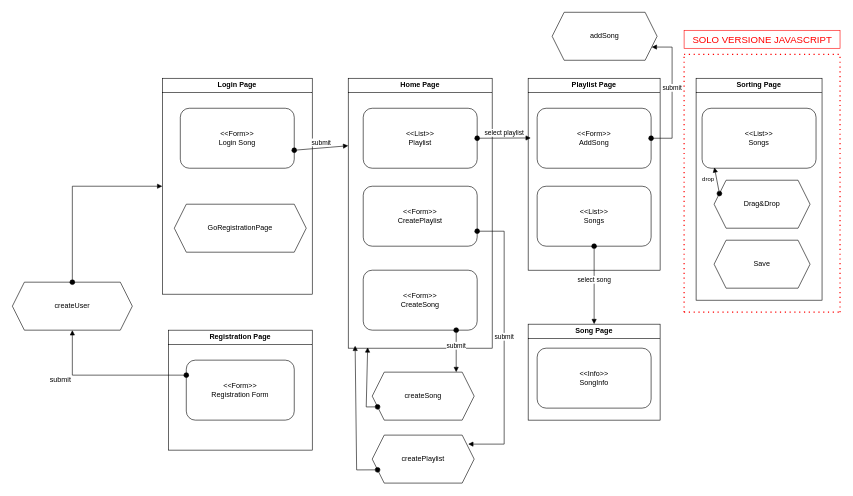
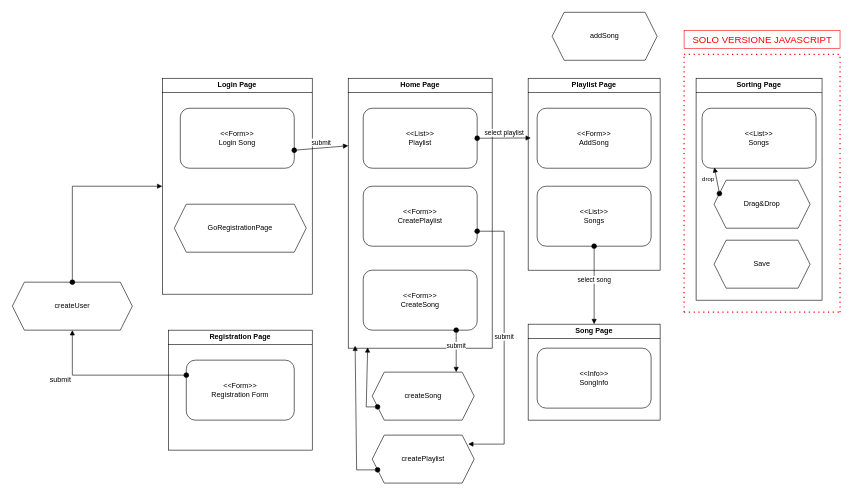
  <mxCell id="0" />
  <mxCell id="1" parent="0" />
  <mxCell id="2" value="&lt;p style=&quot;margin:0px;margin-top:4px;text-align:center;&quot;&gt;&lt;b&gt;Login Page&lt;/b&gt;&lt;/p&gt;&lt;hr size=&quot;1&quot; style=&quot;border-style:solid;&quot;&gt;&lt;div style=&quot;height:2px;&quot;&gt;&lt;/div&gt;" style="verticalAlign=top;align=left;overflow=fill;html=1;whiteSpace=wrap;" parent="1" vertex="1"><mxGeometry x="270" y="130" width="250" height="360" as="geometry" /></mxCell>
  <mxCell id="3" value="&lt;p style=&quot;margin:0px;margin-top:4px;text-align:center;&quot;&gt;&lt;b&gt;Home Page&lt;/b&gt;&lt;/p&gt;&lt;hr size=&quot;1&quot; style=&quot;border-style:solid;&quot;&gt;&lt;div style=&quot;height:2px;&quot;&gt;&lt;/div&gt;" style="verticalAlign=top;align=left;overflow=fill;html=1;whiteSpace=wrap;" parent="1" vertex="1"><mxGeometry x="580" y="130" width="240" height="450" as="geometry" /></mxCell>
  <mxCell id="4" value="&lt;p style=&quot;margin:0px;margin-top:4px;text-align:center;&quot;&gt;&lt;b&gt;Registration Page&lt;/b&gt;&lt;/p&gt;&lt;hr size=&quot;1&quot; style=&quot;border-style:solid;&quot;&gt;&lt;div style=&quot;height:2px;&quot;&gt;&lt;/div&gt;" style="verticalAlign=top;align=left;overflow=fill;html=1;whiteSpace=wrap;" parent="1" vertex="1"><mxGeometry x="280" y="550" width="240" height="200" as="geometry" /></mxCell>
  <mxCell id="5" value="&lt;p style=&quot;margin:0px;margin-top:4px;text-align:center;&quot;&gt;&lt;b&gt;Playlist Page&lt;/b&gt;&lt;/p&gt;&lt;hr size=&quot;1&quot; style=&quot;border-style:solid;&quot;&gt;&lt;div style=&quot;height:2px;&quot;&gt;&lt;/div&gt;" style="verticalAlign=top;align=left;overflow=fill;html=1;whiteSpace=wrap;" parent="1" vertex="1"><mxGeometry x="880" y="130" width="220" height="320" as="geometry" /></mxCell>
  <mxCell id="6" value="&lt;p style=&quot;margin:0px;margin-top:4px;text-align:center;&quot;&gt;&lt;b&gt;Song Page&lt;/b&gt;&lt;/p&gt;&lt;hr size=&quot;1&quot; style=&quot;border-style:solid;&quot;&gt;&lt;div style=&quot;height:2px;&quot;&gt;&lt;/div&gt;" style="verticalAlign=top;align=left;overflow=fill;html=1;whiteSpace=wrap;" parent="1" vertex="1"><mxGeometry x="880" y="540" width="220" height="160" as="geometry" /></mxCell>
  <mxCell id="7" value="&lt;div&gt;&amp;lt;&amp;lt;Form&amp;gt;&amp;gt;&lt;/div&gt;&lt;div&gt;Login Song&lt;/div&gt;" style="rounded=1;whiteSpace=wrap;html=1;" parent="1" vertex="1"><mxGeometry x="300" width="190" height="100" as="geometry" y="180" /></mxCell>
  <mxCell id="8" value="GoRegistrationPage" style="shape=hexagon;perimeter=hexagonPerimeter2;whiteSpace=wrap;html=1;fixedSize=1;" parent="1" vertex="1"><mxGeometry x="290" y="340" width="220" height="80" as="geometry" /></mxCell>
  <mxCell id="9" value="createUser" style="shape=hexagon;perimeter=hexagonPerimeter2;whiteSpace=wrap;html=1;fixedSize=1;" parent="1" vertex="1"><mxGeometry x="20" y="470" width="200" height="80" as="geometry" /></mxCell>
  <mxCell id="10" value="&lt;div&gt;&amp;lt;&amp;lt;Form&amp;gt;&amp;gt;&lt;/div&gt;&lt;div&gt;Registration Form&lt;/div&gt;" style="rounded=1;whiteSpace=wrap;html=1;" parent="1" vertex="1"><mxGeometry x="310" y="600" width="180" height="100" as="geometry" /></mxCell>
  <mxCell id="11" value="&lt;div&gt;&amp;lt;&amp;lt;List&amp;gt;&amp;gt;&lt;/div&gt;&lt;div&gt;Playlist&lt;/div&gt;" style="rounded=1;whiteSpace=wrap;html=1;" parent="1" vertex="1"><mxGeometry x="605" width="190" height="100" as="geometry" y="180" /></mxCell>
  <mxCell id="12" value="&lt;div&gt;&amp;lt;&amp;lt;Form&amp;gt;&amp;gt;&lt;/div&gt;&lt;div&gt;CreatePlaylist&lt;/div&gt;" style="rounded=1;whiteSpace=wrap;html=1;" parent="1" vertex="1"><mxGeometry x="605" y="310" width="190" height="100" as="geometry" /></mxCell>
  <mxCell id="13" value="&lt;div&gt;&amp;lt;&amp;lt;Form&amp;gt;&amp;gt;&lt;/div&gt;&lt;div&gt;CreateSong&lt;/div&gt;" style="rounded=1;whiteSpace=wrap;html=1;" parent="1" vertex="1"><mxGeometry x="605" y="450" width="190" height="100" as="geometry" /></mxCell>
  <mxCell id="14" value="&lt;div&gt;&amp;lt;&amp;lt;Form&amp;gt;&amp;gt;&lt;/div&gt;&lt;div&gt;AddSong&lt;/div&gt;" style="rounded=1;whiteSpace=wrap;html=1;" parent="1" vertex="1"><mxGeometry x="895" width="190" height="100" as="geometry" y="180" /></mxCell>
  <mxCell id="15" value="&lt;div&gt;&lt;div&gt;&amp;lt;&amp;lt;List&amp;gt;&amp;gt;&lt;/div&gt;&lt;div&gt;Songs&lt;/div&gt;&lt;/div&gt;" style="rounded=1;whiteSpace=wrap;html=1;" parent="1" vertex="1"><mxGeometry x="895" y="310" width="190" height="100" as="geometry" /></mxCell>
  <mxCell id="16" value="&lt;div&gt;&amp;lt;&amp;lt;Info&amp;gt;&amp;gt;&lt;/div&gt;&lt;div&gt;SongInfo&lt;/div&gt;" style="rounded=1;whiteSpace=wrap;html=1;" parent="1" vertex="1"><mxGeometry x="895" y="580" width="190" height="100" as="geometry" /></mxCell>
  <mxCell id="17" value="" style="html=1;verticalAlign=bottom;startArrow=oval;startFill=1;endArrow=block;startSize=8;curved=0;rounded=0;entryX=0.5;entryY=1;entryDx=0;entryDy=0;exitX=0;exitY=0.25;exitDx=0;exitDy=0;" parent="1" source="10" target="9" edge="1"><mxGeometry width="60" relative="1" as="geometry"><mxPoint x="150" y="660" as="sourcePoint" /><mxPoint x="530" y="540" as="targetPoint" /><Array as="points"><mxPoint x="120" y="625" /></Array></mxGeometry></mxCell>
  <mxCell id="18" value="" style="html=1;verticalAlign=bottom;startArrow=oval;startFill=1;endArrow=block;startSize=8;curved=0;rounded=0;exitX=0.5;exitY=0;exitDx=0;exitDy=0;entryX=0;entryY=0.5;entryDx=0;entryDy=0;" parent="1" source="9" target="2" edge="1"><mxGeometry width="60" relative="1" as="geometry"><mxPoint x="120" y="320" as="sourcePoint" /><mxPoint x="180" y="320" as="targetPoint" /><Array as="points"><mxPoint x="120" y="310" /></Array></mxGeometry></mxCell>
  <mxCell id="19" value="submit" style="html=1;verticalAlign=bottom;startArrow=oval;startFill=1;endArrow=block;startSize=8;curved=0;rounded=0;entryX=0;entryY=0.25;entryDx=0;entryDy=0;" parent="1" target="3" edge="1"><mxGeometry width="60" relative="1" as="geometry"><mxPoint x="490" y="250" as="sourcePoint" /><mxPoint x="550" y="250" as="targetPoint" /></mxGeometry></mxCell>
  <mxCell id="20" value="select playlist" style="html=1;verticalAlign=bottom;startArrow=oval;startFill=1;endArrow=block;startSize=8;curved=0;rounded=0;exitX=1;exitY=0.5;exitDx=0;exitDy=0;entryX=0.02;entryY=0.311;entryDx=0;entryDy=0;entryPerimeter=0;" parent="1" source="11" target="5" edge="1"><mxGeometry width="60" relative="1" as="geometry"><mxPoint x="830" y="230" as="sourcePoint" /><mxPoint x="890" y="230" as="targetPoint" /></mxGeometry></mxCell>
  <mxCell id="21" value="submit" style="html=1;verticalAlign=bottom;startArrow=oval;startFill=1;endArrow=block;startSize=8;curved=0;rounded=0;exitX=1;exitY=0.75;exitDx=0;exitDy=0;" parent="1" source="12" edge="1"><mxGeometry width="60" relative="1" as="geometry"><mxPoint x="1220" y="390" as="sourcePoint" /><mxPoint x="780" y="740" as="targetPoint" /><Array as="points"><mxPoint x="840" y="385" /><mxPoint x="840" y="740" /></Array></mxGeometry></mxCell>
  <mxCell id="22" value="submit" style="html=1;verticalAlign=bottom;startArrow=oval;startFill=1;endArrow=block;startSize=8;curved=0;rounded=0;" parent="1" edge="1"><mxGeometry width="60" relative="1" as="geometry"><mxPoint x="760" y="550" as="sourcePoint" /><mxPoint x="760" y="620" as="targetPoint" /></mxGeometry></mxCell>
  <mxCell id="23" value="createSong" style="shape=hexagon;perimeter=hexagonPerimeter2;whiteSpace=wrap;html=1;fixedSize=1;" parent="1" vertex="1"><mxGeometry x="620" y="620" width="170" height="80" as="geometry" /></mxCell>
  <mxCell id="24" value="createPlaylist" style="shape=hexagon;perimeter=hexagonPerimeter2;whiteSpace=wrap;html=1;fixedSize=1;" parent="1" vertex="1"><mxGeometry x="620" y="725" width="170" height="80" as="geometry" /></mxCell>
  <mxCell id="25" value="addSong" style="shape=hexagon;perimeter=hexagonPerimeter2;whiteSpace=wrap;html=1;fixedSize=1;" parent="1" vertex="1"><mxGeometry x="920" y="20" width="175" height="80" as="geometry" /></mxCell>
  <mxCell id="26" value="" style="html=1;verticalAlign=bottom;startArrow=oval;startFill=1;endArrow=block;startSize=8;curved=0;rounded=0;exitX=0;exitY=0.75;exitDx=0;exitDy=0;entryX=0.135;entryY=0.997;entryDx=0;entryDy=0;entryPerimeter=0;" parent="1" source="23" target="3" edge="1"><mxGeometry width="60" relative="1" as="geometry"><mxPoint x="590" y="610" as="sourcePoint" /><mxPoint x="650" y="610" as="targetPoint" /><Array as="points"><mxPoint x="610" y="678" /></Array></mxGeometry></mxCell>
  <mxCell id="27" value="" style="html=1;verticalAlign=bottom;startArrow=oval;startFill=1;endArrow=block;startSize=8;curved=0;rounded=0;exitX=0;exitY=0.75;exitDx=0;exitDy=0;entryX=0.048;entryY=0.991;entryDx=0;entryDy=0;entryPerimeter=0;" parent="1" source="24" target="3" edge="1"><mxGeometry width="60" relative="1" as="geometry"><mxPoint x="640" y="790" as="sourcePoint" /><mxPoint x="700" y="790" as="targetPoint" /><Array as="points"><mxPoint x="594" y="783" /></Array></mxGeometry></mxCell>
  <mxCell id="28" value="select song" style="html=1;verticalAlign=bottom;startArrow=oval;startFill=1;endArrow=block;startSize=8;curved=0;rounded=0;exitX=0.5;exitY=1;exitDx=0;exitDy=0;entryX=0.5;entryY=0;entryDx=0;entryDy=0;" parent="1" source="15" target="6" edge="1"><mxGeometry width="60" relative="1" as="geometry"><mxPoint x="1080" y="250" as="sourcePoint" /><mxPoint x="1140" y="250" as="targetPoint" /></mxGeometry></mxCell>
- <mxCell id="29" value="submit" style="html=1;verticalAlign=bottom;startArrow=oval;startFill=1;endArrow=block;startSize=8;curved=0;rounded=0;exitX=1;exitY=0.5;exitDx=0;exitDy=0;entryX=1;entryY=0.75;entryDx=0;entryDy=0;" parent="1" source="14" target="25" edge="1"><mxGeometry width="60" relative="1" as="geometry"><mxPoint x="1150" y="380" as="sourcePoint" /><mxPoint x="1210" y="380" as="targetPoint" /><Array as="points"><mxPoint x="1120" y="230" /><mxPoint x="1120" y="78" /></Array></mxGeometry></mxCell>
  <mxCell id="30" value="submit" style="text;html=1;align=center;verticalAlign=middle;resizable=0;points=[];autosize=1;strokeColor=none;fillColor=none;" parent="1" vertex="1"><mxGeometry x="70" y="618" width="60" height="30" as="geometry" /></mxCell>
  <mxCell id="31" value="&lt;p style=&quot;margin:0px;margin-top:4px;text-align:center;&quot;&gt;&lt;b&gt;Sorting Page&lt;/b&gt;&lt;/p&gt;&lt;hr size=&quot;1&quot; style=&quot;border-style:solid;&quot;&gt;&lt;div style=&quot;height:2px;&quot;&gt;&lt;/div&gt;" style="verticalAlign=top;align=left;overflow=fill;html=1;whiteSpace=wrap;" vertex="1" parent="1"><mxGeometry x="1160" y="130" width="210" height="370" as="geometry" /></mxCell>
  <mxCell id="32" value="&lt;div&gt;&amp;lt;&amp;lt;List&amp;gt;&amp;gt;&lt;/div&gt;&lt;div&gt;Songs&lt;/div&gt;" style="rounded=1;whiteSpace=wrap;html=1;" vertex="1" parent="1"><mxGeometry x="1170" width="190" height="100" as="geometry" y="180" /></mxCell>
  <mxCell id="33" value="Drag&amp;amp;Drop" style="shape=hexagon;perimeter=hexagonPerimeter2;whiteSpace=wrap;html=1;fixedSize=1;" vertex="1" parent="1"><mxGeometry x="1190" y="300" width="160" height="80" as="geometry" /></mxCell>
  <mxCell id="34" value="Save" style="shape=hexagon;perimeter=hexagonPerimeter2;whiteSpace=wrap;html=1;fixedSize=1;" vertex="1" parent="1"><mxGeometry x="1190" y="400" width="160" height="80" as="geometry" /></mxCell>
  <mxCell id="35" value="" style="endArrow=none;dashed=1;html=1;dashPattern=1 3;strokeWidth=2;rounded=0;fontSize=12;startSize=8;endSize=8;curved=1;strokeColor=#ff0000;" edge="1" parent="1"><mxGeometry width="50" height="50" relative="1" as="geometry"><mxPoint x="1140" y="520" as="sourcePoint" /><mxPoint x="1140" y="90" as="targetPoint" /></mxGeometry></mxCell>
  <mxCell id="36" value="" style="endArrow=none;dashed=1;html=1;dashPattern=1 3;strokeWidth=2;rounded=0;fontSize=12;startSize=8;endSize=8;curved=1;strokeColor=#ff0000;" edge="1" parent="1"><mxGeometry width="50" height="50" relative="1" as="geometry"><mxPoint x="1140" y="90" as="sourcePoint" /><mxPoint x="1400" y="90" as="targetPoint" /></mxGeometry></mxCell>
  <mxCell id="37" value="" style="endArrow=none;dashed=1;html=1;dashPattern=1 3;strokeWidth=2;rounded=0;fontSize=12;startSize=8;endSize=8;curved=1;strokeColor=#ff0000;" edge="1" parent="1"><mxGeometry width="50" height="50" relative="1" as="geometry"><mxPoint x="1400" y="520" as="sourcePoint" /><mxPoint x="1400" y="90" as="targetPoint" /></mxGeometry></mxCell>
  <mxCell id="38" value="" style="endArrow=none;dashed=1;html=1;dashPattern=1 3;strokeWidth=2;rounded=0;fontSize=12;startSize=8;endSize=8;curved=1;strokeColor=#ff0000;" edge="1" parent="1"><mxGeometry width="50" height="50" relative="1" as="geometry"><mxPoint x="1140" y="520" as="sourcePoint" /><mxPoint x="1400" y="520" as="targetPoint" /></mxGeometry></mxCell>
  <mxCell id="39" value="SOLO VERSIONE JAVASCRIPT" style="text;html=1;align=center;verticalAlign=middle;resizable=0;points=[];autosize=1;strokeColor=#ff0000;fillColor=none;fontSize=16;fontColor=#ff0000;" vertex="1" parent="1"><mxGeometry x="1140" y="50" width="260" height="30" as="geometry" /></mxCell>
  <mxCell id="40" value="&lt;div&gt;&lt;br&gt;&lt;/div&gt;&lt;div&gt;&lt;br&gt;&lt;/div&gt;" style="html=1;verticalAlign=bottom;startArrow=oval;startFill=1;endArrow=block;startSize=8;curved=0;rounded=0;fontSize=12;exitX=0;exitY=0.25;exitDx=0;exitDy=0;entryX=0.108;entryY=0.986;entryDx=0;entryDy=0;entryPerimeter=0;" edge="1" parent="1" source="33" target="32"><mxGeometry x="-0.27" y="17" width="60" relative="1" as="geometry"><mxPoint x="1170" y="300" as="sourcePoint" /><mxPoint x="1230" y="300" as="targetPoint" /><mxPoint as="offset" /></mxGeometry></mxCell>
  <mxCell id="41" value="&lt;font style=&quot;font-size: 10px;&quot;&gt;drop&lt;/font&gt;" style="text;html=1;align=center;verticalAlign=middle;resizable=0;points=[];autosize=1;strokeColor=none;fillColor=none;fontSize=16;" vertex="1" parent="1"><mxGeometry x="1160" y="280" width="40" height="30" as="geometry" /></mxCell>
